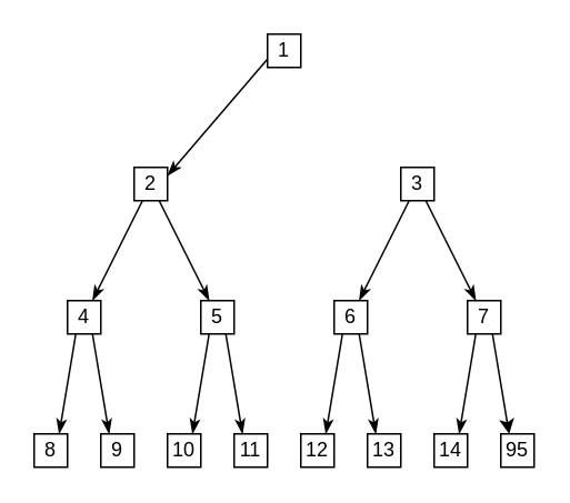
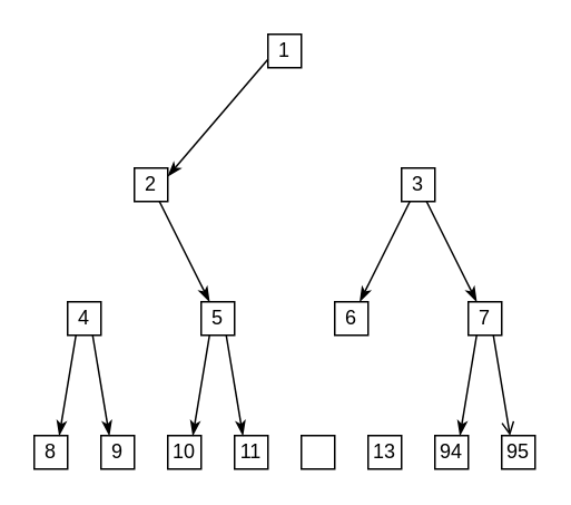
  <mxCell id="0" />
  <mxCell id="1" parent="0" />
  <mxCell id="2" value="" style="group" parent="1" vertex="1" connectable="0"><mxGeometry x="20" y="260" width="20" height="20" as="geometry" /></mxCell>
  <mxCell id="3" value="" style="whiteSpace=wrap;html=1;aspect=fixed;" parent="2" vertex="1"><mxGeometry width="20" height="20" as="geometry" /></mxCell>
  <mxCell id="4" value="8" style="text;html=1;strokeColor=none;fillColor=none;align=center;verticalAlign=middle;whiteSpace=wrap;rounded=0;" parent="2" vertex="1"><mxGeometry width="20" height="20" as="geometry" /></mxCell>
  <mxCell id="5" value="" style="group" parent="1" vertex="1" connectable="0"><mxGeometry x="60" y="260" width="20" height="20" as="geometry" /></mxCell>
  <mxCell id="6" value="" style="whiteSpace=wrap;html=1;aspect=fixed;" parent="5" vertex="1"><mxGeometry width="20" height="20" as="geometry" /></mxCell>
  <mxCell id="7" value="9" style="text;html=1;strokeColor=none;fillColor=none;align=center;verticalAlign=middle;whiteSpace=wrap;rounded=0;" parent="5" vertex="1"><mxGeometry width="20" height="20" as="geometry" /></mxCell>
  <mxCell id="8" value="" style="group" parent="1" vertex="1" connectable="0"><mxGeometry x="100" y="260" width="20" height="20" as="geometry" /></mxCell>
  <mxCell id="9" value="" style="whiteSpace=wrap;html=1;aspect=fixed;" parent="8" vertex="1"><mxGeometry width="20" height="20" as="geometry" /></mxCell>
  <mxCell id="10" value="10" style="text;html=1;strokeColor=none;fillColor=none;align=center;verticalAlign=middle;whiteSpace=wrap;rounded=0;" parent="8" vertex="1"><mxGeometry width="20" height="20" as="geometry" /></mxCell>
  <mxCell id="11" value="" style="group" parent="1" vertex="1" connectable="0"><mxGeometry x="140" y="260" width="20" height="20" as="geometry" /></mxCell>
  <mxCell id="12" value="" style="whiteSpace=wrap;html=1;aspect=fixed;" parent="11" vertex="1"><mxGeometry width="20" height="20" as="geometry" /></mxCell>
  <mxCell id="13" value="11" style="text;html=1;strokeColor=none;fillColor=none;align=center;verticalAlign=middle;whiteSpace=wrap;rounded=0;" parent="11" vertex="1"><mxGeometry width="20" height="20" as="geometry" /></mxCell>
  <mxCell id="14" value="" style="group" parent="1" vertex="1" connectable="0"><mxGeometry x="180" y="260" width="20" height="20" as="geometry" /></mxCell>
  <mxCell id="15" value="" style="whiteSpace=wrap;html=1;aspect=fixed;" parent="14" vertex="1"><mxGeometry width="20" height="20" as="geometry" /></mxCell>
- <mxCell id="16" value="12" style="text;html=1;strokeColor=none;fillColor=none;align=center;verticalAlign=middle;whiteSpace=wrap;rounded=0;" parent="14" vertex="1"><mxGeometry width="20" height="20" as="geometry" /></mxCell>
  <mxCell id="17" value="" style="group" parent="1" vertex="1" connectable="0"><mxGeometry x="220" y="260" width="20" height="20" as="geometry" /></mxCell>
  <mxCell id="18" value="" style="whiteSpace=wrap;html=1;aspect=fixed;" parent="17" vertex="1"><mxGeometry width="20" height="20" as="geometry" /></mxCell>
  <mxCell id="19" value="13" style="text;html=1;strokeColor=none;fillColor=none;align=center;verticalAlign=middle;whiteSpace=wrap;rounded=0;" parent="17" vertex="1"><mxGeometry width="20" height="20" as="geometry" /></mxCell>
  <mxCell id="20" value="" style="group" parent="1" vertex="1" connectable="0"><mxGeometry x="260" y="260" width="20" height="20" as="geometry" /></mxCell>
  <mxCell id="21" value="" style="whiteSpace=wrap;html=1;aspect=fixed;" parent="20" vertex="1"><mxGeometry width="20" height="20" as="geometry" /></mxCell>
- <mxCell id="22" value="14" style="text;html=1;strokeColor=none;fillColor=none;align=center;verticalAlign=middle;whiteSpace=wrap;rounded=0;" parent="20" vertex="1"><mxGeometry width="20" height="20" as="geometry" /></mxCell>
+ <mxCell id="22" value="94" style="text;html=1;strokeColor=none;fillColor=none;align=center;verticalAlign=middle;whiteSpace=wrap;rounded=0;" parent="20" vertex="1"><mxGeometry width="20" height="20" as="geometry" /></mxCell>
  <mxCell id="23" value="" style="group" parent="1" vertex="1" connectable="0"><mxGeometry x="40" y="180" width="20" height="20" as="geometry" /></mxCell>
  <mxCell id="24" value="" style="whiteSpace=wrap;html=1;aspect=fixed;" parent="23" vertex="1"><mxGeometry width="20" height="20" as="geometry" /></mxCell>
  <mxCell id="25" value="4" style="text;html=1;strokeColor=none;fillColor=none;align=center;verticalAlign=middle;whiteSpace=wrap;rounded=0;" parent="23" vertex="1"><mxGeometry width="20" height="20" as="geometry" /></mxCell>
  <mxCell id="26" value="" style="group" parent="1" vertex="1" connectable="0"><mxGeometry x="120" y="180" width="20" height="20" as="geometry" /></mxCell>
  <mxCell id="27" value="" style="whiteSpace=wrap;html=1;aspect=fixed;" parent="26" vertex="1"><mxGeometry width="20" height="20" as="geometry" /></mxCell>
  <mxCell id="28" value="&lt;span style=&quot;white-space: pre&quot;&gt;5&lt;/span&gt;" style="text;html=1;strokeColor=none;fillColor=none;align=center;verticalAlign=middle;whiteSpace=wrap;rounded=0;" parent="26" vertex="1"><mxGeometry width="20" height="20" as="geometry" /></mxCell>
  <mxCell id="29" value="" style="group" parent="1" vertex="1" connectable="0"><mxGeometry x="200" y="180" width="20" height="20" as="geometry" /></mxCell>
  <mxCell id="30" value="" style="whiteSpace=wrap;html=1;aspect=fixed;" parent="29" vertex="1"><mxGeometry width="20" height="20" as="geometry" /></mxCell>
  <mxCell id="31" value="&lt;span style=&quot;white-space: pre&quot;&gt;6&lt;/span&gt;" style="text;html=1;strokeColor=none;fillColor=none;align=center;verticalAlign=middle;whiteSpace=wrap;rounded=0;" parent="29" vertex="1"><mxGeometry width="20" height="20" as="geometry" /></mxCell>
  <mxCell id="32" value="" style="group" parent="1" vertex="1" connectable="0"><mxGeometry x="280" y="180" width="20" height="20" as="geometry" /></mxCell>
  <mxCell id="33" value="" style="whiteSpace=wrap;html=1;aspect=fixed;" parent="32" vertex="1"><mxGeometry width="20" height="20" as="geometry" /></mxCell>
  <mxCell id="34" value="&lt;span style=&quot;white-space: pre&quot;&gt;7&lt;/span&gt;" style="text;html=1;strokeColor=none;fillColor=none;align=center;verticalAlign=middle;whiteSpace=wrap;rounded=0;" parent="32" vertex="1"><mxGeometry width="20" height="20" as="geometry" /></mxCell>
  <mxCell id="35" value="" style="group" parent="1" vertex="1" connectable="0"><mxGeometry x="80" y="100" width="20" height="20" as="geometry" /></mxCell>
  <mxCell id="36" value="" style="whiteSpace=wrap;html=1;aspect=fixed;" parent="35" vertex="1"><mxGeometry width="20" height="20" as="geometry" /></mxCell>
  <mxCell id="37" value="2" style="text;html=1;strokeColor=none;fillColor=none;align=center;verticalAlign=middle;whiteSpace=wrap;rounded=0;" parent="35" vertex="1"><mxGeometry width="20" height="20" as="geometry" /></mxCell>
  <mxCell id="38" value="" style="group" parent="1" vertex="1" connectable="0"><mxGeometry x="240" y="100" width="20" height="20" as="geometry" /></mxCell>
  <mxCell id="39" value="" style="whiteSpace=wrap;html=1;aspect=fixed;" parent="38" vertex="1"><mxGeometry width="20" height="20" as="geometry" /></mxCell>
  <mxCell id="40" value="3" style="text;html=1;strokeColor=none;fillColor=none;align=center;verticalAlign=middle;whiteSpace=wrap;rounded=0;" parent="38" vertex="1"><mxGeometry width="20" height="20" as="geometry" /></mxCell>
  <mxCell id="41" value="" style="group" parent="1" vertex="1" connectable="0"><mxGeometry x="160" y="20" width="20" height="20" as="geometry" /></mxCell>
  <mxCell id="42" value="" style="whiteSpace=wrap;html=1;aspect=fixed;" parent="41" vertex="1"><mxGeometry width="20" height="20" as="geometry" /></mxCell>
  <mxCell id="43" value="1" style="text;html=1;strokeColor=none;fillColor=none;align=center;verticalAlign=middle;whiteSpace=wrap;rounded=0;" parent="41" vertex="1"><mxGeometry width="20" height="20" as="geometry" /></mxCell>
  <mxCell id="44" style="rounded=0;orthogonalLoop=1;jettySize=auto;html=1;exitX=0;exitY=0.75;exitDx=0;exitDy=0;entryX=1;entryY=0.25;entryDx=0;entryDy=0;endArrow=classicThin;endFill=1;" parent="1" source="43" target="37" edge="1"><mxGeometry relative="1" as="geometry" /></mxCell>
- <mxCell id="45" style="edgeStyle=none;rounded=0;orthogonalLoop=1;jettySize=auto;html=1;exitX=0.25;exitY=1;exitDx=0;exitDy=0;entryX=0.75;entryY=0;entryDx=0;entryDy=0;endArrow=classicThin;endFill=1;" parent="1" source="37" target="25" edge="1"><mxGeometry relative="1" as="geometry" /></mxCell>
  <mxCell id="46" style="edgeStyle=none;rounded=0;orthogonalLoop=1;jettySize=auto;html=1;exitX=0.75;exitY=1;exitDx=0;exitDy=0;entryX=0.25;entryY=0;entryDx=0;entryDy=0;endArrow=classicThin;endFill=1;" parent="1" source="37" target="28" edge="1"><mxGeometry relative="1" as="geometry" /></mxCell>
  <mxCell id="47" style="edgeStyle=none;rounded=0;orthogonalLoop=1;jettySize=auto;html=1;exitX=0.25;exitY=1;exitDx=0;exitDy=0;entryX=0.75;entryY=0;entryDx=0;entryDy=0;endArrow=classicThin;endFill=1;" parent="1" source="40" target="31" edge="1"><mxGeometry relative="1" as="geometry" /></mxCell>
  <mxCell id="48" style="edgeStyle=none;rounded=0;orthogonalLoop=1;jettySize=auto;html=1;exitX=0.75;exitY=1;exitDx=0;exitDy=0;entryX=0.25;entryY=0;entryDx=0;entryDy=0;endArrow=classicThin;endFill=1;" parent="1" source="40" target="34" edge="1"><mxGeometry relative="1" as="geometry" /></mxCell>
  <mxCell id="49" style="edgeStyle=none;rounded=0;orthogonalLoop=1;jettySize=auto;html=1;exitX=0.25;exitY=1;exitDx=0;exitDy=0;entryX=0.75;entryY=0;entryDx=0;entryDy=0;endArrow=classicThin;endFill=1;" parent="1" source="25" target="4" edge="1"><mxGeometry relative="1" as="geometry" /></mxCell>
  <mxCell id="50" style="edgeStyle=none;rounded=0;orthogonalLoop=1;jettySize=auto;html=1;exitX=0.75;exitY=1;exitDx=0;exitDy=0;entryX=0.25;entryY=0;entryDx=0;entryDy=0;endArrow=classicThin;endFill=1;" parent="1" source="25" target="7" edge="1"><mxGeometry relative="1" as="geometry" /></mxCell>
  <mxCell id="51" style="edgeStyle=none;rounded=0;orthogonalLoop=1;jettySize=auto;html=1;exitX=0.25;exitY=1;exitDx=0;exitDy=0;entryX=0.75;entryY=0;entryDx=0;entryDy=0;endArrow=classicThin;endFill=1;" parent="1" source="28" target="10" edge="1"><mxGeometry relative="1" as="geometry" /></mxCell>
  <mxCell id="52" style="edgeStyle=none;rounded=0;orthogonalLoop=1;jettySize=auto;html=1;exitX=0.75;exitY=1;exitDx=0;exitDy=0;entryX=0.25;entryY=0;entryDx=0;entryDy=0;endArrow=classicThin;endFill=1;" parent="1" source="28" target="13" edge="1"><mxGeometry relative="1" as="geometry" /></mxCell>
- <mxCell id="53" style="edgeStyle=none;rounded=0;orthogonalLoop=1;jettySize=auto;html=1;exitX=0.25;exitY=1;exitDx=0;exitDy=0;entryX=0.75;entryY=0;entryDx=0;entryDy=0;endArrow=classicThin;endFill=1;" parent="1" source="31" target="16" edge="1"><mxGeometry relative="1" as="geometry" /></mxCell>
- <mxCell id="54" style="edgeStyle=none;rounded=0;orthogonalLoop=1;jettySize=auto;html=1;exitX=0.75;exitY=1;exitDx=0;exitDy=0;entryX=0.25;entryY=0;entryDx=0;entryDy=0;endArrow=classicThin;endFill=1;" parent="1" source="31" target="19" edge="1"><mxGeometry relative="1" as="geometry" /></mxCell>
  <mxCell id="55" style="edgeStyle=none;rounded=0;orthogonalLoop=1;jettySize=auto;html=1;exitX=0.25;exitY=1;exitDx=0;exitDy=0;entryX=0.75;entryY=0;entryDx=0;entryDy=0;endArrow=classicThin;endFill=1;" parent="1" source="34" target="22" edge="1"><mxGeometry relative="1" as="geometry" /></mxCell>
  <mxCell id="56" value="" style="group" parent="1" vertex="1" connectable="0"><mxGeometry x="300" y="260" width="20" height="20" as="geometry" /></mxCell>
  <mxCell id="57" value="" style="whiteSpace=wrap;html=1;aspect=fixed;" parent="56" vertex="1"><mxGeometry width="20" height="20" as="geometry" /></mxCell>
  <mxCell id="58" value="95" style="text;html=1;strokeColor=none;fillColor=none;align=center;verticalAlign=middle;whiteSpace=wrap;rounded=0;" parent="56" vertex="1"><mxGeometry width="20" height="20" as="geometry" /></mxCell>
- <mxCell id="59" style="rounded=0;orthogonalLoop=1;jettySize=auto;html=1;exitX=0.75;exitY=1;exitDx=0;exitDy=0;entryX=0.25;entryY=0;entryDx=0;entryDy=0;" parent="1" source="34" target="58" edge="1"><mxGeometry relative="1" as="geometry" /></mxCell>
+ <mxCell id="59" style="rounded=0;orthogonalLoop=1;jettySize=auto;html=1;exitX=0.75;exitY=1;exitDx=0;exitDy=0;entryX=0.25;entryY=0;entryDx=0;entryDy=0;endArrow=open;" parent="1" source="34" target="58" edge="1"><mxGeometry relative="1" as="geometry" /></mxCell>
